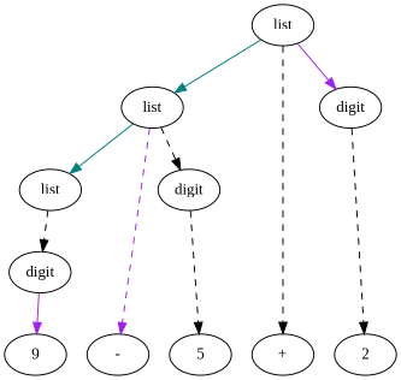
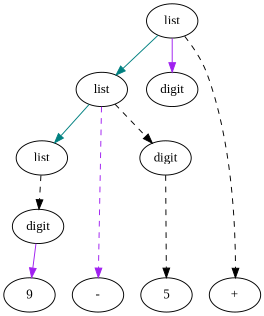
  digraph {
    fontname="Liberation Serif"
    node [fontname="Liberation Serif"]
    edge [color=black style=dashed fontname="Liberation Serif"]
    n1 [label=list]
    n2 [label=digit]
    n3 [label=list]
    n4 [label=digit]
    n5 [label=9]
    n6 [label="-"]
    n7 [label=5]
    n8 [label="+"]
-   n9 [label=2]
    n10 [label=list]
    n11 [label=digit]
    subgraph sub_1 {
      rank=same
      n1
      n2
    }
    subgraph sub_2 {
      rank=same
      n3
      n4
    }
    subgraph sub_3 {
      ordering=out
      rank=same
      n5
      n6
      n7
      n8
-     n9
    }
    n1 -> n3 [color=teal style=solid]
    n1 -> n4
    n1 -> n6 [color=purple]
-   n2 -> n9
    n3 -> n11
    n4 -> n7
    n5 -> n6 [style=invis color=""]
    n6 -> n7 [style=invis color=""]
    n7 -> n8 [style=invis color=""]
-   n8 -> n9 [style=invis color=""]
    n10 -> n1 [color=teal style=solid]
    n10 -> n2 [color=purple style=solid]
    n10 -> n8
    n11 -> n5 [color=purple style=solid]
  }
